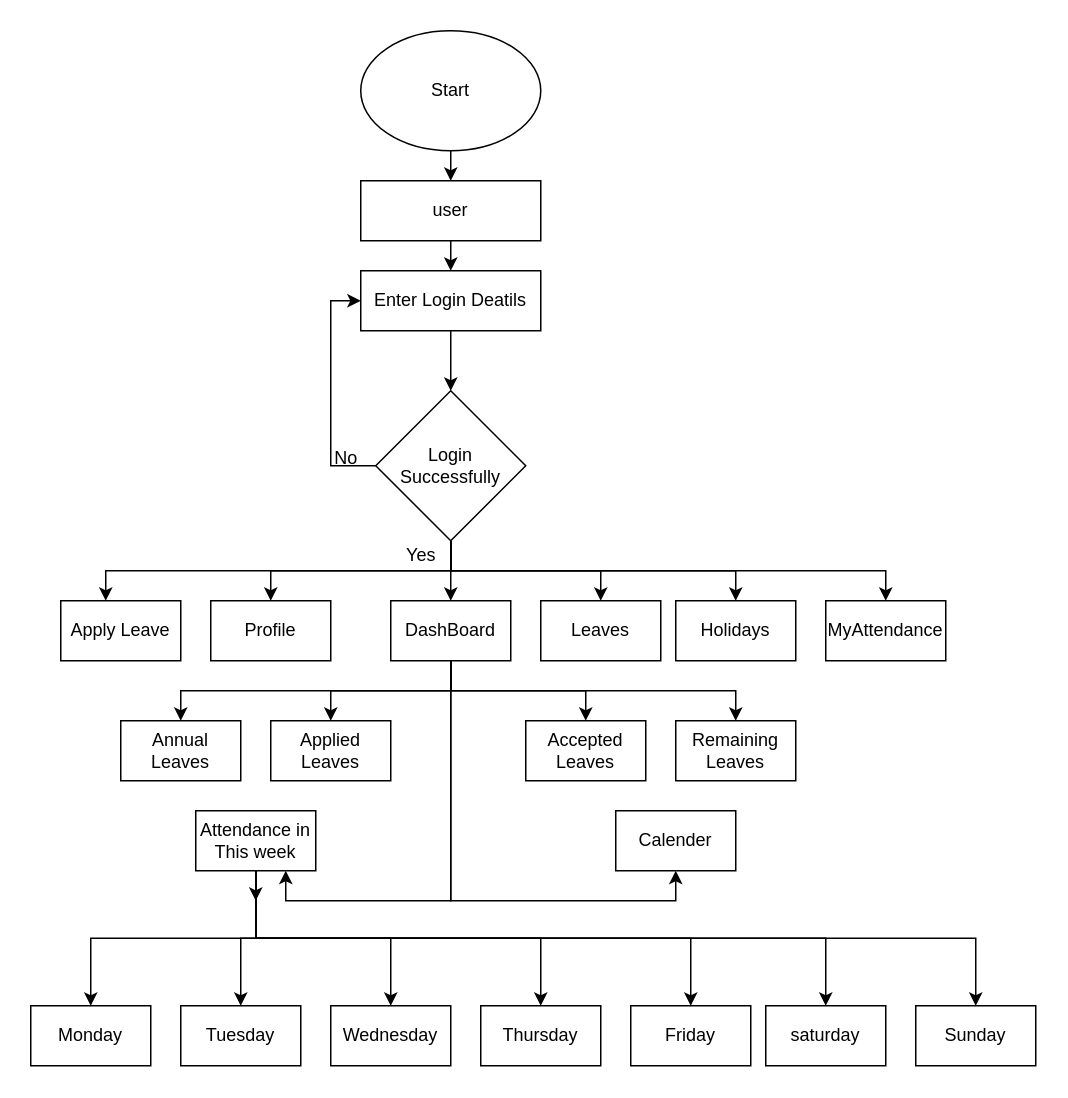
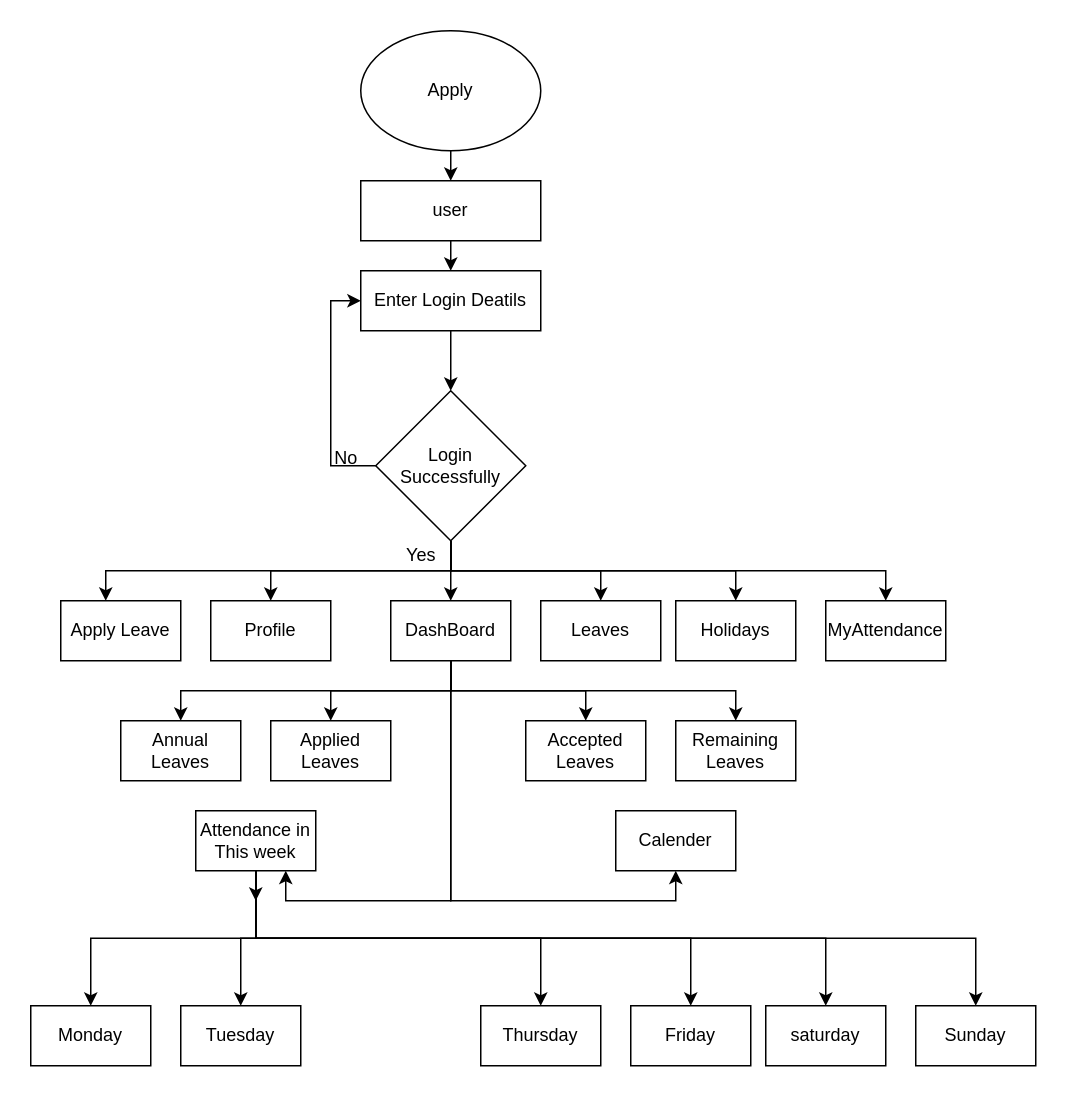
  <mxCell id="0" />
  <mxCell id="1" parent="0" />
  <mxCell id="2" style="edgeStyle=orthogonalEdgeStyle;rounded=0;orthogonalLoop=1;jettySize=auto;html=1;exitX=0.5;exitY=1;exitDx=0;exitDy=0;entryX=0.5;entryY=0;entryDx=0;entryDy=0;" edge="1" parent="1" source="3" target="5"><mxGeometry relative="1" as="geometry" /></mxCell>
- <mxCell id="3" value="Start" style="ellipse;whiteSpace=wrap;html=1;" vertex="1" parent="1"><mxGeometry x="240" y="20" width="120" height="80" as="geometry" /></mxCell>
+ <mxCell id="3" value="Apply" style="ellipse;whiteSpace=wrap;html=1;" vertex="1" parent="1"><mxGeometry x="240" y="20" width="120" height="80" as="geometry" /></mxCell>
  <mxCell id="4" style="edgeStyle=orthogonalEdgeStyle;rounded=0;orthogonalLoop=1;jettySize=auto;html=1;exitX=0.5;exitY=1;exitDx=0;exitDy=0;entryX=0.5;entryY=0;entryDx=0;entryDy=0;" edge="1" parent="1" source="5" target="7"><mxGeometry relative="1" as="geometry" /></mxCell>
  <mxCell id="5" value="user" style="rounded=0;whiteSpace=wrap;html=1;" vertex="1" parent="1"><mxGeometry x="240" y="120" width="120" height="40" as="geometry" /></mxCell>
  <mxCell id="6" style="edgeStyle=orthogonalEdgeStyle;rounded=0;orthogonalLoop=1;jettySize=auto;html=1;exitX=0.5;exitY=1;exitDx=0;exitDy=0;entryX=0.5;entryY=0;entryDx=0;entryDy=0;" edge="1" parent="1" source="7" target="24"><mxGeometry relative="1" as="geometry" /></mxCell>
  <mxCell id="7" value="Enter Login Deatils" style="rounded=0;whiteSpace=wrap;html=1;" vertex="1" parent="1"><mxGeometry x="240" y="180" width="120" height="40" as="geometry" /></mxCell>
  <mxCell id="8" value="Profile" style="rounded=0;whiteSpace=wrap;html=1;" vertex="1" parent="1"><mxGeometry x="140" y="400" width="80" height="40" as="geometry" /></mxCell>
  <mxCell id="9" value="Apply Leave" style="rounded=0;whiteSpace=wrap;html=1;" vertex="1" parent="1"><mxGeometry x="40" y="400" width="80" height="40" as="geometry" /></mxCell>
  <mxCell id="10" style="edgeStyle=orthogonalEdgeStyle;rounded=0;orthogonalLoop=1;jettySize=auto;html=1;exitX=0.5;exitY=1;exitDx=0;exitDy=0;entryX=0.5;entryY=0;entryDx=0;entryDy=0;" edge="1" parent="1" source="16" target="30"><mxGeometry relative="1" as="geometry" /></mxCell>
  <mxCell id="11" style="edgeStyle=orthogonalEdgeStyle;rounded=0;orthogonalLoop=1;jettySize=auto;html=1;exitX=0.5;exitY=1;exitDx=0;exitDy=0;" edge="1" parent="1" source="16" target="32"><mxGeometry relative="1" as="geometry" /></mxCell>
  <mxCell id="12" style="edgeStyle=orthogonalEdgeStyle;rounded=0;orthogonalLoop=1;jettySize=auto;html=1;exitX=0.5;exitY=1;exitDx=0;exitDy=0;entryX=0.5;entryY=0;entryDx=0;entryDy=0;" edge="1" parent="1" source="16" target="31"><mxGeometry relative="1" as="geometry" /></mxCell>
  <mxCell id="13" style="edgeStyle=orthogonalEdgeStyle;rounded=0;orthogonalLoop=1;jettySize=auto;html=1;exitX=0.5;exitY=1;exitDx=0;exitDy=0;entryX=0.5;entryY=0;entryDx=0;entryDy=0;" edge="1" parent="1" source="16" target="33"><mxGeometry relative="1" as="geometry" /></mxCell>
  <mxCell id="14" style="edgeStyle=orthogonalEdgeStyle;rounded=0;orthogonalLoop=1;jettySize=auto;html=1;exitX=0.5;exitY=1;exitDx=0;exitDy=0;entryX=0.5;entryY=1;entryDx=0;entryDy=0;" edge="1" parent="1" source="16" target="50"><mxGeometry relative="1" as="geometry" /></mxCell>
  <mxCell id="15" style="edgeStyle=orthogonalEdgeStyle;rounded=0;orthogonalLoop=1;jettySize=auto;html=1;exitX=0.5;exitY=1;exitDx=0;exitDy=0;entryX=0.75;entryY=1;entryDx=0;entryDy=0;" edge="1" parent="1" source="16" target="42"><mxGeometry relative="1" as="geometry" /></mxCell>
  <mxCell id="16" value="DashBoard" style="rounded=0;whiteSpace=wrap;html=1;" vertex="1" parent="1"><mxGeometry x="260" y="400" width="80" height="40" as="geometry" /></mxCell>
  <mxCell id="17" style="edgeStyle=orthogonalEdgeStyle;rounded=0;orthogonalLoop=1;jettySize=auto;html=1;exitX=0;exitY=0.5;exitDx=0;exitDy=0;entryX=0;entryY=0.5;entryDx=0;entryDy=0;" edge="1" parent="1" source="24" target="7"><mxGeometry relative="1" as="geometry" /></mxCell>
  <mxCell id="18" style="edgeStyle=orthogonalEdgeStyle;rounded=0;orthogonalLoop=1;jettySize=auto;html=1;exitX=0.5;exitY=1;exitDx=0;exitDy=0;entryX=0.5;entryY=0;entryDx=0;entryDy=0;" edge="1" parent="1" source="24" target="16"><mxGeometry relative="1" as="geometry" /></mxCell>
  <mxCell id="19" style="edgeStyle=orthogonalEdgeStyle;rounded=0;orthogonalLoop=1;jettySize=auto;html=1;exitX=0.5;exitY=1;exitDx=0;exitDy=0;entryX=0.375;entryY=0;entryDx=0;entryDy=0;entryPerimeter=0;" edge="1" parent="1" source="24" target="9"><mxGeometry relative="1" as="geometry" /></mxCell>
  <mxCell id="20" style="edgeStyle=orthogonalEdgeStyle;rounded=0;orthogonalLoop=1;jettySize=auto;html=1;exitX=0.5;exitY=1;exitDx=0;exitDy=0;entryX=0.5;entryY=0;entryDx=0;entryDy=0;" edge="1" parent="1" source="24" target="27"><mxGeometry relative="1" as="geometry" /></mxCell>
  <mxCell id="21" style="edgeStyle=orthogonalEdgeStyle;rounded=0;orthogonalLoop=1;jettySize=auto;html=1;exitX=0.5;exitY=1;exitDx=0;exitDy=0;entryX=0.5;entryY=0;entryDx=0;entryDy=0;" edge="1" parent="1" source="24" target="28"><mxGeometry relative="1" as="geometry" /></mxCell>
  <mxCell id="22" style="edgeStyle=orthogonalEdgeStyle;rounded=0;orthogonalLoop=1;jettySize=auto;html=1;exitX=0.5;exitY=1;exitDx=0;exitDy=0;entryX=0.5;entryY=0;entryDx=0;entryDy=0;" edge="1" parent="1" source="24" target="8"><mxGeometry relative="1" as="geometry" /></mxCell>
  <mxCell id="23" style="edgeStyle=orthogonalEdgeStyle;rounded=0;orthogonalLoop=1;jettySize=auto;html=1;exitX=0.5;exitY=1;exitDx=0;exitDy=0;entryX=0.5;entryY=0;entryDx=0;entryDy=0;" edge="1" parent="1" source="24" target="26"><mxGeometry relative="1" as="geometry" /></mxCell>
  <mxCell id="24" value="Login Successfully" style="rhombus;whiteSpace=wrap;html=1;" vertex="1" parent="1"><mxGeometry x="250" y="260" width="100" height="100" as="geometry" /></mxCell>
  <mxCell id="25" value="No" style="text;html=1;align=center;verticalAlign=middle;resizable=0;points=[];autosize=1;strokeColor=none;fillColor=none;" vertex="1" parent="1"><mxGeometry x="210" y="290" width="40" height="30" as="geometry" /></mxCell>
  <mxCell id="26" value="Leaves" style="rounded=0;whiteSpace=wrap;html=1;" vertex="1" parent="1"><mxGeometry x="360" y="400" width="80" height="40" as="geometry" /></mxCell>
  <mxCell id="27" value="Holidays" style="rounded=0;whiteSpace=wrap;html=1;" vertex="1" parent="1"><mxGeometry x="450" y="400" width="80" height="40" as="geometry" /></mxCell>
  <mxCell id="28" value="MyAttendance" style="rounded=0;whiteSpace=wrap;html=1;" vertex="1" parent="1"><mxGeometry x="550" y="400" width="80" height="40" as="geometry" /></mxCell>
  <mxCell id="29" value="Yes" style="text;html=1;align=center;verticalAlign=middle;resizable=0;points=[];autosize=1;strokeColor=none;fillColor=none;" vertex="1" parent="1"><mxGeometry x="260" y="355" width="40" height="30" as="geometry" /></mxCell>
  <mxCell id="30" value="Applied Leaves" style="rounded=0;whiteSpace=wrap;html=1;" vertex="1" parent="1"><mxGeometry x="180" y="480" width="80" height="40" as="geometry" /></mxCell>
  <mxCell id="31" value="Accepted Leaves" style="rounded=0;whiteSpace=wrap;html=1;" vertex="1" parent="1"><mxGeometry x="350" y="480" width="80" height="40" as="geometry" /></mxCell>
  <mxCell id="32" value="Annual Leaves" style="rounded=0;whiteSpace=wrap;html=1;" vertex="1" parent="1"><mxGeometry x="80" y="480" width="80" height="40" as="geometry" /></mxCell>
  <mxCell id="33" value="Remaining Leaves" style="rounded=0;whiteSpace=wrap;html=1;" vertex="1" parent="1"><mxGeometry x="450" y="480" width="80" height="40" as="geometry" /></mxCell>
  <mxCell id="34" style="edgeStyle=orthogonalEdgeStyle;rounded=0;orthogonalLoop=1;jettySize=auto;html=1;exitX=0.5;exitY=1;exitDx=0;exitDy=0;entryX=0.5;entryY=0;entryDx=0;entryDy=0;" edge="1" parent="1" source="42" target="49"><mxGeometry relative="1" as="geometry" /></mxCell>
  <mxCell id="35" style="edgeStyle=orthogonalEdgeStyle;rounded=0;orthogonalLoop=1;jettySize=auto;html=1;exitX=0.5;exitY=1;exitDx=0;exitDy=0;entryX=0.5;entryY=0;entryDx=0;entryDy=0;" edge="1" parent="1" source="42" target="43"><mxGeometry relative="1" as="geometry" /></mxCell>
- <mxCell id="36" style="edgeStyle=orthogonalEdgeStyle;rounded=0;orthogonalLoop=1;jettySize=auto;html=1;exitX=0.5;exitY=1;exitDx=0;exitDy=0;entryX=0.5;entryY=0;entryDx=0;entryDy=0;" edge="1" parent="1" source="42" target="44"><mxGeometry relative="1" as="geometry" /></mxCell>
  <mxCell id="37" style="edgeStyle=orthogonalEdgeStyle;rounded=0;orthogonalLoop=1;jettySize=auto;html=1;exitX=0.5;exitY=1;exitDx=0;exitDy=0;entryX=0.5;entryY=0;entryDx=0;entryDy=0;" edge="1" parent="1" source="42" target="45"><mxGeometry relative="1" as="geometry" /></mxCell>
  <mxCell id="38" style="edgeStyle=orthogonalEdgeStyle;rounded=0;orthogonalLoop=1;jettySize=auto;html=1;exitX=0.5;exitY=1;exitDx=0;exitDy=0;entryX=0.5;entryY=0;entryDx=0;entryDy=0;" edge="1" parent="1" source="42" target="46"><mxGeometry relative="1" as="geometry" /></mxCell>
  <mxCell id="39" style="edgeStyle=orthogonalEdgeStyle;rounded=0;orthogonalLoop=1;jettySize=auto;html=1;exitX=0.5;exitY=1;exitDx=0;exitDy=0;entryX=0.5;entryY=0;entryDx=0;entryDy=0;" edge="1" parent="1" source="42" target="47"><mxGeometry relative="1" as="geometry" /></mxCell>
  <mxCell id="40" style="edgeStyle=orthogonalEdgeStyle;rounded=0;orthogonalLoop=1;jettySize=auto;html=1;exitX=0.5;exitY=1;exitDx=0;exitDy=0;entryX=0.5;entryY=0;entryDx=0;entryDy=0;" edge="1" parent="1" source="42" target="48"><mxGeometry relative="1" as="geometry" /></mxCell>
  <mxCell id="41" style="edgeStyle=orthogonalEdgeStyle;rounded=0;orthogonalLoop=1;jettySize=auto;html=1;exitX=0.5;exitY=1;exitDx=0;exitDy=0;" edge="1" parent="1" source="42"><mxGeometry relative="1" as="geometry"><mxPoint x="170" y="600" as="targetPoint" /></mxGeometry></mxCell>
  <mxCell id="42" value="Attendance in This week" style="rounded=0;whiteSpace=wrap;html=1;" vertex="1" parent="1"><mxGeometry x="130" y="540" width="80" height="40" as="geometry" /></mxCell>
  <mxCell id="43" value="Tuesday" style="rounded=0;whiteSpace=wrap;html=1;" vertex="1" parent="1"><mxGeometry x="120" y="670" width="80" height="40" as="geometry" /></mxCell>
- <mxCell id="44" value="Wednesday" style="rounded=0;whiteSpace=wrap;html=1;" vertex="1" parent="1"><mxGeometry x="220" y="670" width="80" height="40" as="geometry" /></mxCell>
  <mxCell id="45" value="Thursday" style="rounded=0;whiteSpace=wrap;html=1;" vertex="1" parent="1"><mxGeometry x="320" y="670" width="80" height="40" as="geometry" /></mxCell>
  <mxCell id="46" value="Friday" style="rounded=0;whiteSpace=wrap;html=1;" vertex="1" parent="1"><mxGeometry x="420" y="670" width="80" height="40" as="geometry" /></mxCell>
  <mxCell id="47" value="saturday" style="rounded=0;whiteSpace=wrap;html=1;" vertex="1" parent="1"><mxGeometry x="510" y="670" width="80" height="40" as="geometry" /></mxCell>
  <mxCell id="48" value="Sunday" style="rounded=0;whiteSpace=wrap;html=1;" vertex="1" parent="1"><mxGeometry x="610" y="670" width="80" height="40" as="geometry" /></mxCell>
  <mxCell id="49" value="Monday" style="rounded=0;whiteSpace=wrap;html=1;" vertex="1" parent="1"><mxGeometry x="20" y="670" width="80" height="40" as="geometry" /></mxCell>
  <mxCell id="50" value="Calender" style="rounded=0;whiteSpace=wrap;html=1;" vertex="1" parent="1"><mxGeometry x="410" y="540" width="80" height="40" as="geometry" /></mxCell>
